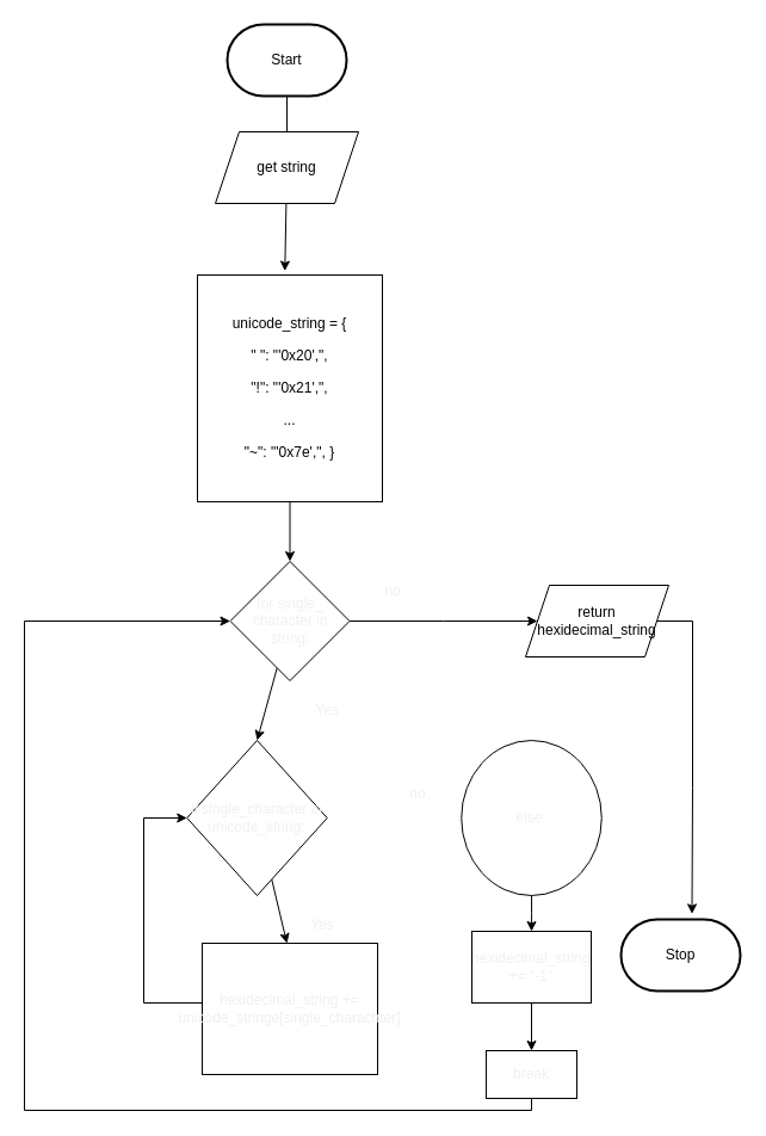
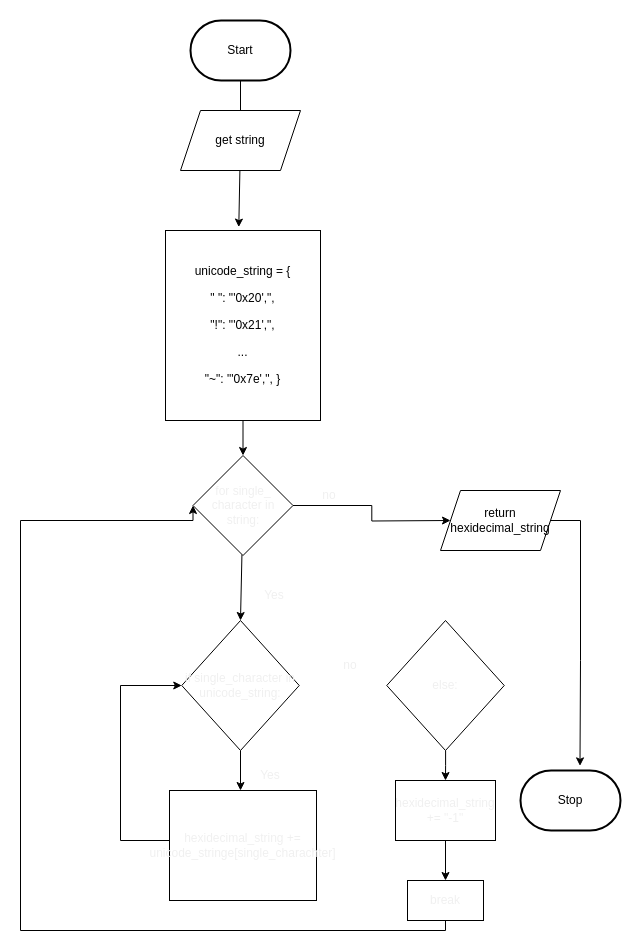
  <mxCell id="0" />
  <mxCell id="1" parent="0" />
  <mxCell id="2" style="edgeStyle=none;html=1;" parent="1" source="3" edge="1"><mxGeometry relative="1" as="geometry"><mxPoint x="240" y="130" as="targetPoint" /></mxGeometry></mxCell>
  <mxCell id="3" value="Start" style="strokeWidth=2;html=1;shape=mxgraph.flowchart.terminator;whiteSpace=wrap;" parent="1" vertex="1"><mxGeometry x="190" y="20" width="100" height="60" as="geometry" /></mxCell>
  <mxCell id="4" style="edgeStyle=none;html=1;entryX=0.569;entryY=-0.057;entryDx=0;entryDy=0;entryPerimeter=0;" parent="1" source="5" edge="1"><mxGeometry relative="1" as="geometry"><mxPoint x="238.28" y="226.58" as="targetPoint" /></mxGeometry></mxCell>
  <mxCell id="5" value="get string" style="shape=parallelogram;perimeter=parallelogramPerimeter;whiteSpace=wrap;html=1;fixedSize=1;" parent="1" vertex="1"><mxGeometry x="180" y="110" width="120" height="60" as="geometry" /></mxCell>
  <mxCell id="6" style="edgeStyle=none;html=1;" parent="1" edge="1"><mxGeometry relative="1" as="geometry"><mxPoint x="240" y="330" as="targetPoint" /><mxPoint x="240" y="290" as="sourcePoint" /></mxGeometry></mxCell>
  <mxCell id="7" style="edgeStyle=none;html=1;entryX=0.5;entryY=0;entryDx=0;entryDy=0;fontSize=12;fontColor=#F0F0F0;" parent="1" source="8" target="11" edge="1"><mxGeometry relative="1" as="geometry" /></mxCell>
  <mxCell id="8" value="&lt;div style=&quot;line-height: 27px&quot;&gt;&lt;div&gt;    unicode_string = {&lt;/div&gt;&lt;div&gt;&lt;span&gt;&quot; &quot;: &quot;'0x20',&quot;,&lt;/span&gt;&lt;/div&gt;&lt;div&gt;        &quot;!&quot;: &quot;'0x21',&quot;,&lt;/div&gt;&lt;div&gt;...&lt;/div&gt;&lt;div&gt;&lt;div style=&quot;line-height: 27px&quot;&gt;&lt;div&gt;        &quot;~&quot;: &quot;'0x7e',&quot;,&amp;nbsp;}&lt;/div&gt;&lt;/div&gt;&lt;/div&gt;&lt;/div&gt;" style="rounded=0;whiteSpace=wrap;html=1;" parent="1" vertex="1"><mxGeometry x="165" y="230" width="155" height="190" as="geometry" /></mxCell>
  <mxCell id="9" style="edgeStyle=none;html=1;fontSize=12;fontColor=#F0F0F0;entryX=0.5;entryY=0;entryDx=0;entryDy=0;" parent="1" source="11" target="13" edge="1"><mxGeometry relative="1" as="geometry"><mxPoint x="240" y="610" as="targetPoint" /></mxGeometry></mxCell>
  <mxCell id="10" style="edgeStyle=orthogonalEdgeStyle;rounded=0;html=1;fontSize=12;fontColor=#F0F0F0;" parent="1" source="11" edge="1"><mxGeometry relative="1" as="geometry"><mxPoint x="450" y="520" as="targetPoint" /></mxGeometry></mxCell>
- <mxCell id="11" value="for single_ character in string:" style="rhombus;whiteSpace=wrap;html=1;labelBackgroundColor=none;fontSize=12;fontColor=#F0F0F0;" parent="1" vertex="1"><mxGeometry x="192.5" y="470" width="100" height="100" as="geometry" /></mxCell>
+ <mxCell id="11" value="for single_ character in string:" style="rhombus;whiteSpace=wrap;html=1;labelBackgroundColor=none;fontSize=12;fontColor=#F0F0F0;" parent="1" vertex="1"><mxGeometry x="192.5" y="455" width="100" height="100" as="geometry" /></mxCell>
  <mxCell id="12" style="edgeStyle=none;html=1;fontSize=12;fontColor=#F0F0F0;" parent="1" source="13" edge="1"><mxGeometry relative="1" as="geometry"><mxPoint x="240" y="790" as="targetPoint" /></mxGeometry></mxCell>
- <mxCell id="13" value="if single_character in unicode_string:" style="rhombus;whiteSpace=wrap;html=1;labelBackgroundColor=none;fontSize=12;fontColor=#F0F0F0;" parent="1" vertex="1"><mxGeometry x="156.25" y="620" width="117.5" height="130" as="geometry" /></mxCell>
+ <mxCell id="13" value="if single_character in unicode_string:" style="rhombus;whiteSpace=wrap;html=1;labelBackgroundColor=none;fontSize=12;fontColor=#F0F0F0;" parent="1" vertex="1"><mxGeometry x="181.25" y="620" width="117.5" height="130" as="geometry" /></mxCell>
  <mxCell id="14" style="edgeStyle=orthogonalEdgeStyle;html=1;entryX=0;entryY=0.5;entryDx=0;entryDy=0;fontSize=12;fontColor=#F0F0F0;rounded=0;" parent="1" source="15" target="13" edge="1"><mxGeometry relative="1" as="geometry"><Array as="points"><mxPoint x="120" y="840" /><mxPoint x="120" y="685" /></Array></mxGeometry></mxCell>
  <mxCell id="15" value="hexidecimal_string += unicode_stringe[single_charachter]" style="rounded=0;whiteSpace=wrap;html=1;labelBackgroundColor=none;fontSize=12;fontColor=#F0F0F0;" parent="1" vertex="1"><mxGeometry x="169" y="790" width="147" height="110" as="geometry" /></mxCell>
  <mxCell id="16" value="Yes" style="text;html=1;strokeColor=none;fillColor=none;align=center;verticalAlign=middle;whiteSpace=wrap;rounded=0;labelBackgroundColor=none;fontSize=12;fontColor=#F0F0F0;" parent="1" vertex="1"><mxGeometry x="240" y="760" width="60" height="30" as="geometry" /></mxCell>
  <mxCell id="17" value="Stop" style="strokeWidth=2;html=1;shape=mxgraph.flowchart.terminator;whiteSpace=wrap;" parent="1" vertex="1"><mxGeometry x="520" y="770" width="100" height="60" as="geometry" /></mxCell>
  <mxCell id="18" value="Yes" style="text;html=1;strokeColor=none;fillColor=none;align=center;verticalAlign=middle;whiteSpace=wrap;rounded=0;labelBackgroundColor=none;fontSize=12;fontColor=#F0F0F0;" parent="1" vertex="1"><mxGeometry x="244" y="580" width="60" height="30" as="geometry" /></mxCell>
  <mxCell id="19" value="no" style="text;html=1;strokeColor=none;fillColor=none;align=center;verticalAlign=middle;whiteSpace=wrap;rounded=0;labelBackgroundColor=none;fontSize=12;fontColor=#F0F0F0;" parent="1" vertex="1"><mxGeometry x="298.75" y="480" width="60" height="30" as="geometry" /></mxCell>
  <mxCell id="20" style="edgeStyle=orthogonalEdgeStyle;rounded=0;html=1;entryX=0.595;entryY=-0.077;entryDx=0;entryDy=0;entryPerimeter=0;fontSize=12;fontColor=#F0F0F0;" parent="1" source="21" target="17" edge="1"><mxGeometry relative="1" as="geometry"><Array as="points"><mxPoint x="580" y="520" /><mxPoint x="580" y="660" /></Array></mxGeometry></mxCell>
  <mxCell id="21" value="return hexidecimal_string" style="shape=parallelogram;perimeter=parallelogramPerimeter;whiteSpace=wrap;html=1;fixedSize=1;" parent="1" vertex="1"><mxGeometry x="440" y="490" width="120" height="60" as="geometry" /></mxCell>
  <mxCell id="22" style="edgeStyle=orthogonalEdgeStyle;rounded=0;html=1;entryX=0.5;entryY=0;entryDx=0;entryDy=0;fontFamily=Helvetica;" edge="1" parent="1" source="23" target="25"><mxGeometry relative="1" as="geometry" /></mxCell>
  <mxCell id="23" value="hexidecimal_string += &quot;-1&quot;" style="rounded=0;whiteSpace=wrap;html=1;labelBackgroundColor=none;fontSize=12;fontColor=#F0F0F0;" parent="1" vertex="1"><mxGeometry x="395" y="780" width="100" height="60" as="geometry" /></mxCell>
  <mxCell id="24" style="edgeStyle=orthogonalEdgeStyle;html=1;fontFamily=Helvetica;rounded=0;entryX=0;entryY=0.5;entryDx=0;entryDy=0;" edge="1" parent="1" source="25" target="11"><mxGeometry relative="1" as="geometry"><mxPoint x="30" y="520" as="targetPoint" /><Array as="points"><mxPoint x="445" y="930" /><mxPoint x="20" y="930" /><mxPoint x="20" y="520" /></Array></mxGeometry></mxCell>
  <mxCell id="25" value="break" style="rounded=0;whiteSpace=wrap;html=1;labelBackgroundColor=none;fontSize=12;fontColor=#F0F0F0;" vertex="1" parent="1"><mxGeometry x="407" y="880" width="76" height="40" as="geometry" /></mxCell>
  <mxCell id="26" style="edgeStyle=orthogonalEdgeStyle;rounded=0;html=1;entryX=0.5;entryY=0;entryDx=0;entryDy=0;fontFamily=Helvetica;" edge="1" parent="1" source="27" target="23"><mxGeometry relative="1" as="geometry" /></mxCell>
- <mxCell id="27" value="else:" style="ellipse;whiteSpace=wrap;html=1;labelBackgroundColor=none;fontSize=12;fontColor=#F0F0F0;" vertex="1" parent="1"><mxGeometry x="386.25" y="620" width="117.5" height="130" as="geometry" /></mxCell>
+ <mxCell id="27" value="else:" style="rhombus;whiteSpace=wrap;html=1;labelBackgroundColor=none;fontSize=12;fontColor=#F0F0F0;" vertex="1" parent="1"><mxGeometry x="386.25" y="620" width="117.5" height="130" as="geometry" /></mxCell>
  <mxCell id="28" value="no" style="text;html=1;strokeColor=none;fillColor=none;align=center;verticalAlign=middle;whiteSpace=wrap;rounded=0;labelBackgroundColor=none;fontSize=12;fontColor=#F0F0F0;" vertex="1" parent="1"><mxGeometry x="320" y="650" width="60" height="30" as="geometry" /></mxCell>
